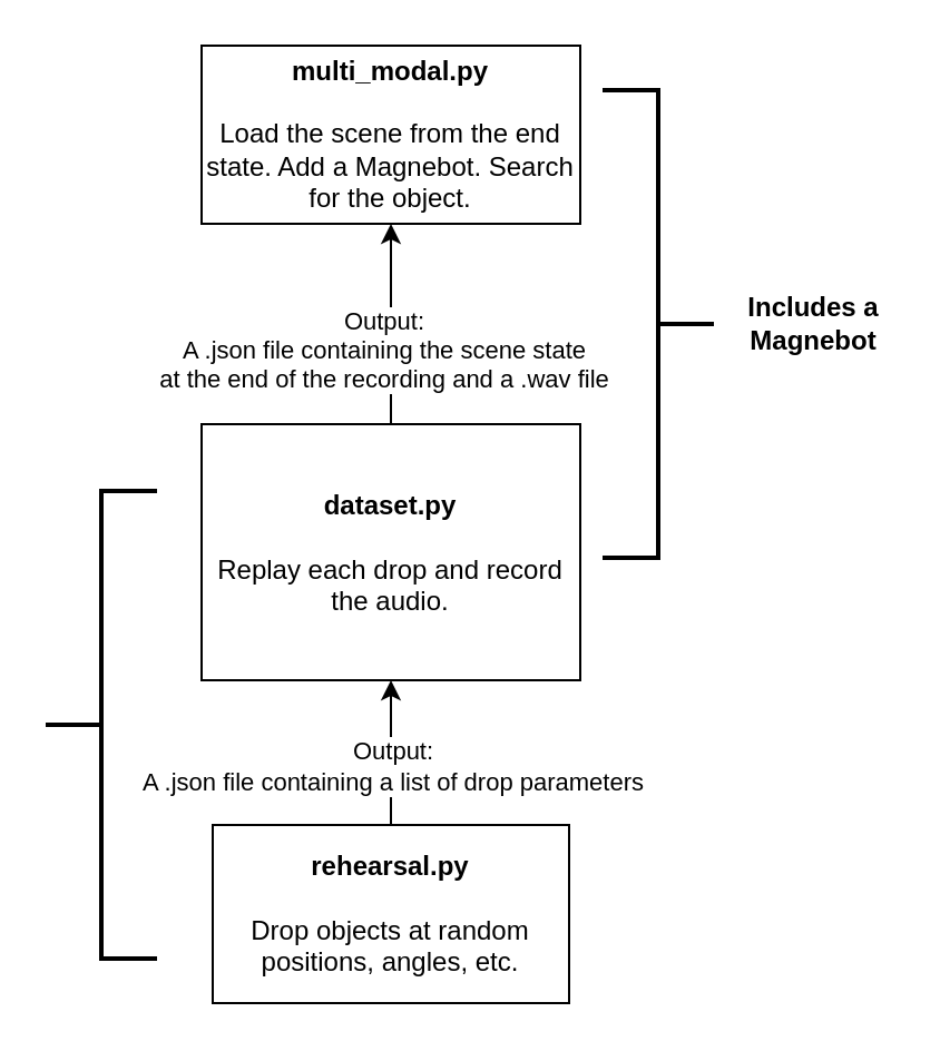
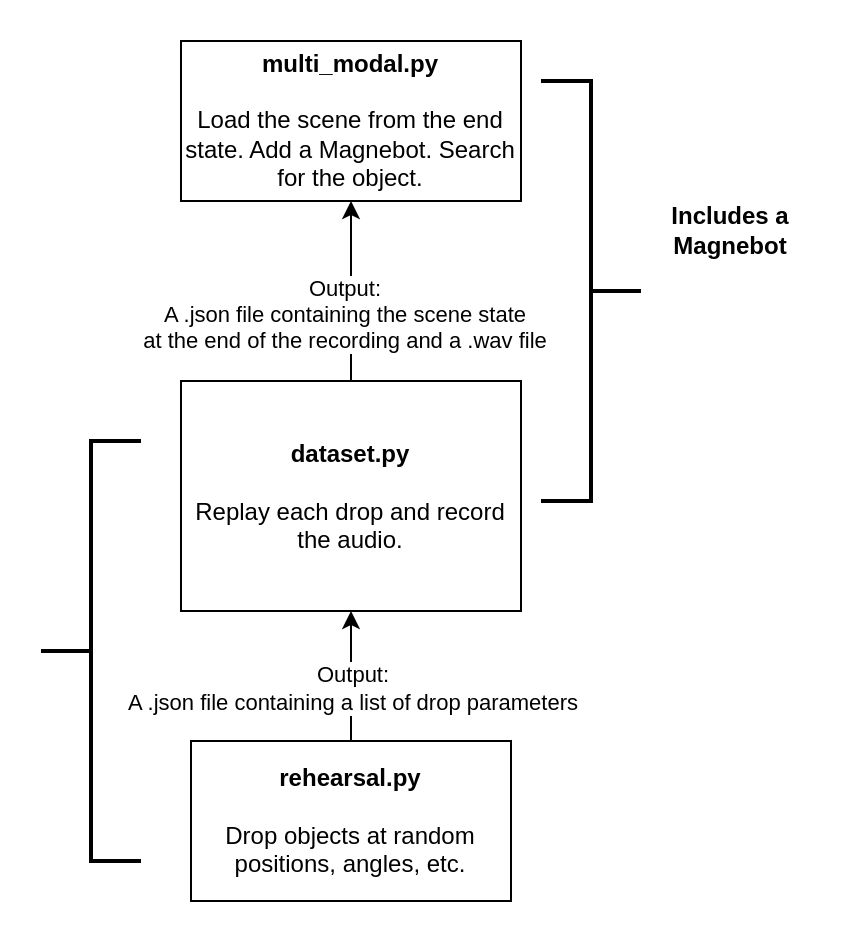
  <mxCell id="0" />
  <mxCell id="1" parent="0" />
  <mxCell id="2" value="" style="edgeStyle=orthogonalEdgeStyle;rounded=0;orthogonalLoop=1;jettySize=auto;html=1;" parent="1" source="4" target="7" edge="1"><mxGeometry relative="1" as="geometry" /></mxCell>
  <mxCell id="3" value="&lt;div&gt;Output:&lt;/div&gt;&lt;div&gt;A .json file containing a list of drop parameters&lt;br&gt;&lt;/div&gt;" style="edgeLabel;html=1;align=center;verticalAlign=middle;resizable=0;points=[];" parent="2" vertex="1" connectable="0"><mxGeometry x="0.3" relative="1" as="geometry"><mxPoint y="15" as="offset" /></mxGeometry></mxCell>
  <mxCell id="4" value="&lt;div&gt;&lt;b&gt;&lt;font style=&quot;font-size: 12px&quot;&gt;rehearsal.py&lt;/font&gt;&lt;/b&gt;&lt;/div&gt;&lt;div&gt;&lt;b&gt;&lt;font style=&quot;font-size: 12px&quot;&gt;&lt;br&gt;&lt;/font&gt;&lt;/b&gt;&lt;/div&gt;&lt;div&gt;&lt;font style=&quot;font-size: 12px&quot;&gt;Drop objects at random positions, angles, etc.&lt;br&gt;&lt;/font&gt;&lt;/div&gt;" style="rounded=0;whiteSpace=wrap;html=1;" parent="1" vertex="1"><mxGeometry x="95" y="370" width="160" height="80" as="geometry" /></mxCell>
  <mxCell id="5" value="" style="edgeStyle=orthogonalEdgeStyle;rounded=0;orthogonalLoop=1;jettySize=auto;html=1;" parent="1" source="7" target="8" edge="1"><mxGeometry relative="1" as="geometry" /></mxCell>
  <mxCell id="6" value="&lt;div&gt;Output: &lt;br&gt;&lt;/div&gt;&lt;div&gt;A .json file containing the scene state &lt;br&gt;&lt;/div&gt;&lt;div&gt;at the end of the recording and a .wav file&lt;/div&gt;" style="edgeLabel;html=1;align=center;verticalAlign=middle;resizable=0;points=[];" parent="5" vertex="1" connectable="0"><mxGeometry x="-0.236" y="4" relative="1" as="geometry"><mxPoint as="offset" /></mxGeometry></mxCell>
  <mxCell id="7" value="&lt;div&gt;&lt;b&gt;dataset.py&lt;/b&gt;&lt;/div&gt;&lt;div&gt;&lt;b&gt;&lt;br&gt;&lt;/b&gt;&lt;/div&gt;&lt;div&gt;Replay each drop and record the audio.&lt;br&gt;&lt;/div&gt;" style="whiteSpace=wrap;html=1;rounded=0;" parent="1" vertex="1"><mxGeometry x="90" y="190" width="170" height="115" as="geometry" /></mxCell>
  <mxCell id="8" value="&lt;div&gt;&lt;b&gt;multi_modal.py&lt;/b&gt;&lt;/div&gt;&lt;div&gt;&lt;b&gt;&lt;br&gt;&lt;/b&gt;&lt;/div&gt;&lt;div&gt;Load the scene from the end state. Add a Magnebot. Search for the object. &lt;br&gt;&lt;b&gt;&lt;/b&gt;&lt;/div&gt;" style="whiteSpace=wrap;html=1;rounded=0;" parent="1" vertex="1"><mxGeometry x="90" y="20" width="170" height="80" as="geometry" /></mxCell>
  <mxCell id="9" value="" style="strokeWidth=2;html=1;shape=mxgraph.flowchart.annotation_2;align=left;labelPosition=right;pointerEvents=1;" parent="1" vertex="1"><mxGeometry x="20" y="220" width="50" height="210" as="geometry" /></mxCell>
  <mxCell id="10" value="" style="strokeWidth=2;html=1;shape=mxgraph.flowchart.annotation_2;align=left;labelPosition=right;pointerEvents=1;rotation=-180;" parent="1" vertex="1"><mxGeometry x="270" y="40" width="50" height="210" as="geometry" /></mxCell>
- <mxCell id="11" value="Includes a Magnebot" style="text;html=1;strokeColor=none;fillColor=none;align=center;verticalAlign=middle;whiteSpace=wrap;rounded=0;fontStyle=1" parent="1" vertex="1"><mxGeometry x="330" y="135" width="70" height="20" as="geometry" /></mxCell>
+ <mxCell id="11" value="Includes a Magnebot" style="text;html=1;strokeColor=none;fillColor=none;align=center;verticalAlign=middle;whiteSpace=wrap;rounded=0;fontStyle=1" parent="1" vertex="1"><mxGeometry x="330" y="105" width="70" height="20" as="geometry" /></mxCell>
